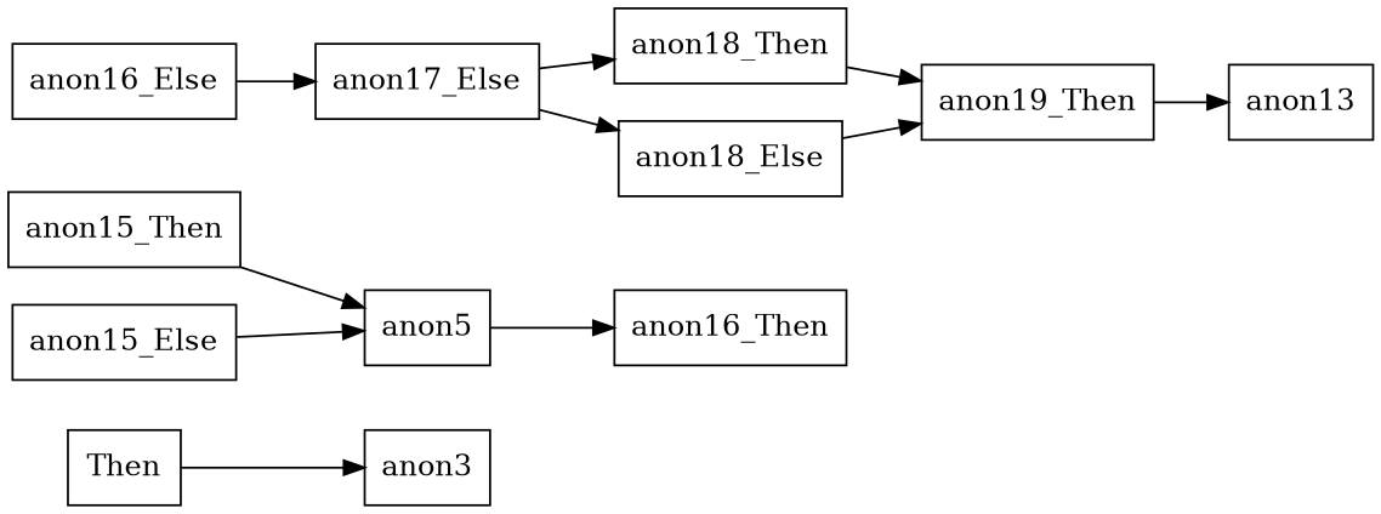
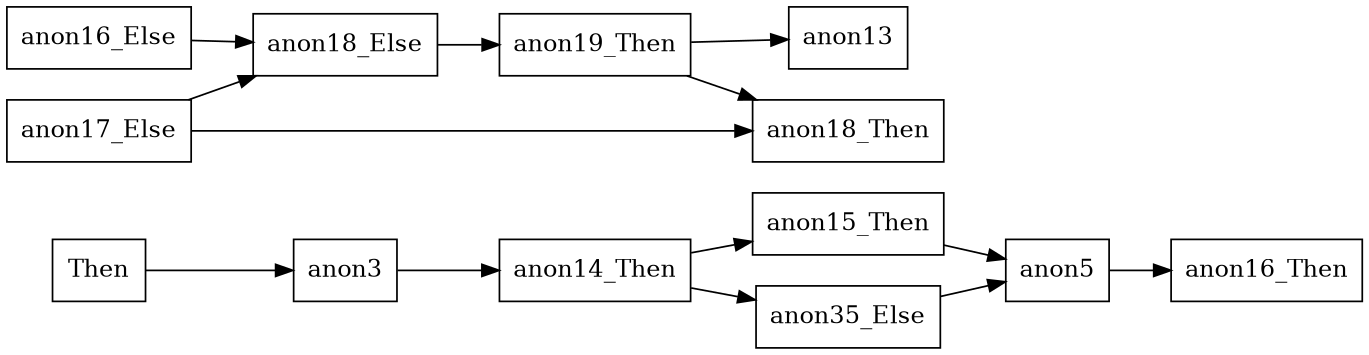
  digraph {
    rankdir=LR
    node [shape=box]
    n1 [label=Then]
    n2 [label=anon3]
+   anon14_Then
    anon15_Then
-   anon15_Else
+   anon15_Else [label=anon35_Else]
    anon5
    anon16_Then
    anon16_Else
    anon17_Else
    anon18_Then
    anon18_Else
    anon19_Then
    anon13
    n1 -> n2
+   n2 -> anon14_Then
+   anon14_Then -> anon15_Then
+   anon14_Then -> anon15_Else
    anon15_Then -> anon5
    anon15_Else -> anon5
    anon5 -> anon16_Then
-   anon16_Else -> anon17_Else
+   anon16_Else -> anon18_Else
    anon17_Else -> anon18_Then
    anon17_Else -> anon18_Else
-   anon18_Then -> anon19_Then
+   anon19_Then -> anon18_Then
    anon18_Else -> anon19_Then
    anon19_Then -> anon13
  }
